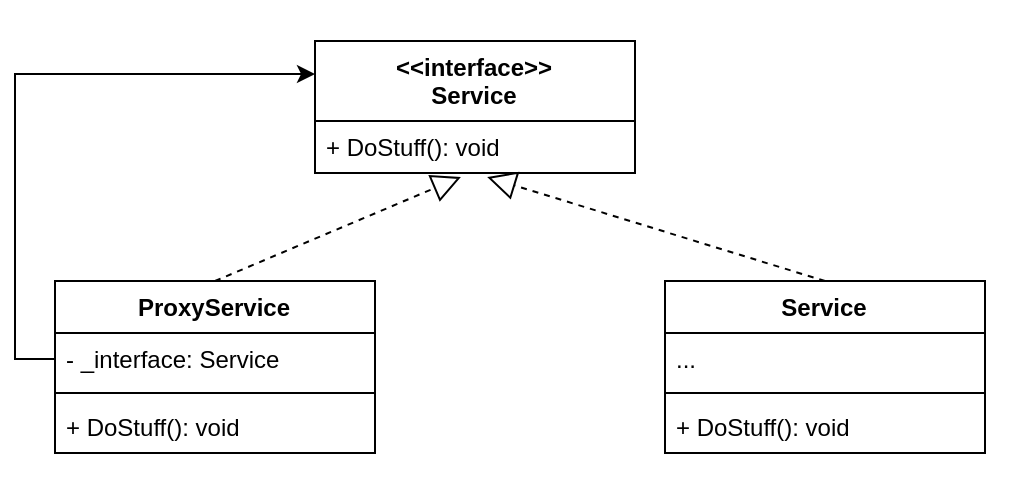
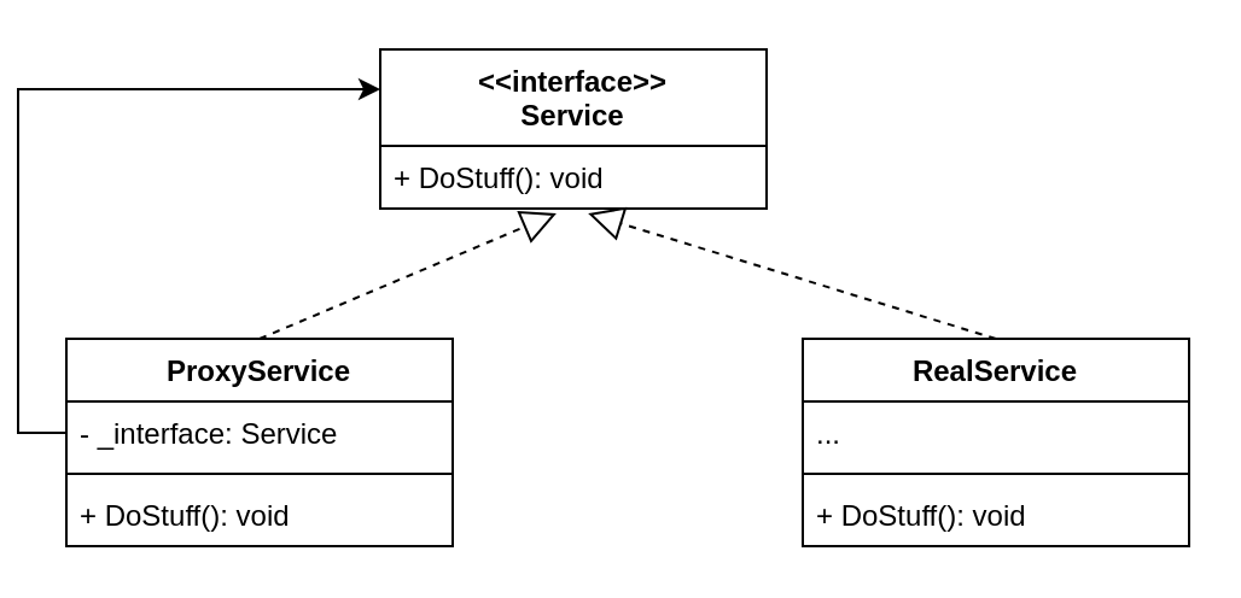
  <mxCell id="0" />
  <mxCell id="1" parent="0" />
  <mxCell id="2" value="&lt;&lt;interface&gt;&gt;&#10;Service" style="swimlane;fontStyle=1;align=center;verticalAlign=top;childLayout=stackLayout;horizontal=1;startSize=40;horizontalStack=0;resizeParent=1;resizeParentMax=0;resizeLast=0;collapsible=1;marginBottom=0;" vertex="1" parent="1"><mxGeometry x="150" y="20" width="160" height="66" as="geometry" /></mxCell>
  <mxCell id="3" value="+ DoStuff(): void" style="text;strokeColor=none;fillColor=none;align=left;verticalAlign=top;spacingLeft=4;spacingRight=4;overflow=hidden;rotatable=0;points=[[0,0.5],[1,0.5]];portConstraint=eastwest;" vertex="1" parent="2"><mxGeometry y="40" width="160" height="26" as="geometry" /></mxCell>
  <mxCell id="4" value="ProxyService" style="swimlane;fontStyle=1;align=center;verticalAlign=top;childLayout=stackLayout;horizontal=1;startSize=26;horizontalStack=0;resizeParent=1;resizeParentMax=0;resizeLast=0;collapsible=1;marginBottom=0;" vertex="1" parent="1"><mxGeometry x="20" y="140" width="160" height="86" as="geometry" /></mxCell>
  <mxCell id="5" value="- _interface: Service" style="text;strokeColor=none;fillColor=none;align=left;verticalAlign=top;spacingLeft=4;spacingRight=4;overflow=hidden;rotatable=0;points=[[0,0.5],[1,0.5]];portConstraint=eastwest;" vertex="1" parent="4"><mxGeometry y="26" width="160" height="26" as="geometry" /></mxCell>
  <mxCell id="6" value="" style="line;strokeWidth=1;fillColor=none;align=left;verticalAlign=middle;spacingTop=-1;spacingLeft=3;spacingRight=3;rotatable=0;labelPosition=right;points=[];portConstraint=eastwest;" vertex="1" parent="4"><mxGeometry y="52" width="160" height="8" as="geometry" /></mxCell>
  <mxCell id="7" value="+ DoStuff(): void" style="text;strokeColor=none;fillColor=none;align=left;verticalAlign=top;spacingLeft=4;spacingRight=4;overflow=hidden;rotatable=0;points=[[0,0.5],[1,0.5]];portConstraint=eastwest;" vertex="1" parent="4"><mxGeometry y="60" width="160" height="26" as="geometry" /></mxCell>
  <mxCell id="8" value="" style="endArrow=block;dashed=1;endFill=0;endSize=12;html=1;exitX=0.5;exitY=0;exitDx=0;exitDy=0;entryX=0.456;entryY=1.077;entryDx=0;entryDy=0;entryPerimeter=0;" edge="1" parent="1" source="4" target="3"><mxGeometry width="160" relative="1" as="geometry"><mxPoint x="240" y="330" as="sourcePoint" /><mxPoint x="400" y="330" as="targetPoint" /></mxGeometry></mxCell>
  <mxCell id="9" style="edgeStyle=orthogonalEdgeStyle;rounded=0;orthogonalLoop=1;jettySize=auto;html=1;exitX=0;exitY=0.5;exitDx=0;exitDy=0;entryX=0;entryY=0.25;entryDx=0;entryDy=0;" edge="1" parent="1" source="5" target="2"><mxGeometry relative="1" as="geometry" /></mxCell>
- <mxCell id="10" value="Service" style="swimlane;fontStyle=1;align=center;verticalAlign=top;childLayout=stackLayout;horizontal=1;startSize=26;horizontalStack=0;resizeParent=1;resizeParentMax=0;resizeLast=0;collapsible=1;marginBottom=0;" vertex="1" parent="1"><mxGeometry x="325" y="140" width="160" height="86" as="geometry" /></mxCell>
+ <mxCell id="10" value="RealService" style="swimlane;fontStyle=1;align=center;verticalAlign=top;childLayout=stackLayout;horizontal=1;startSize=26;horizontalStack=0;resizeParent=1;resizeParentMax=0;resizeLast=0;collapsible=1;marginBottom=0;" vertex="1" parent="1"><mxGeometry x="325" y="140" width="160" height="86" as="geometry" /></mxCell>
  <mxCell id="11" value="..." style="text;strokeColor=none;fillColor=none;align=left;verticalAlign=top;spacingLeft=4;spacingRight=4;overflow=hidden;rotatable=0;points=[[0,0.5],[1,0.5]];portConstraint=eastwest;" vertex="1" parent="10"><mxGeometry y="26" width="160" height="26" as="geometry" /></mxCell>
  <mxCell id="12" value="" style="line;strokeWidth=1;fillColor=none;align=left;verticalAlign=middle;spacingTop=-1;spacingLeft=3;spacingRight=3;rotatable=0;labelPosition=right;points=[];portConstraint=eastwest;" vertex="1" parent="10"><mxGeometry y="52" width="160" height="8" as="geometry" /></mxCell>
  <mxCell id="13" value="+ DoStuff(): void" style="text;strokeColor=none;fillColor=none;align=left;verticalAlign=top;spacingLeft=4;spacingRight=4;overflow=hidden;rotatable=0;points=[[0,0.5],[1,0.5]];portConstraint=eastwest;" vertex="1" parent="10"><mxGeometry y="60" width="160" height="26" as="geometry" /></mxCell>
  <mxCell id="14" value="" style="endArrow=block;dashed=1;endFill=0;endSize=12;html=1;exitX=0.5;exitY=0;exitDx=0;exitDy=0;entryX=0.538;entryY=1.077;entryDx=0;entryDy=0;entryPerimeter=0;" edge="1" parent="1" source="10" target="3"><mxGeometry width="160" relative="1" as="geometry"><mxPoint x="110" y="150" as="sourcePoint" /><mxPoint x="232.96" y="98.002" as="targetPoint" /></mxGeometry></mxCell>
